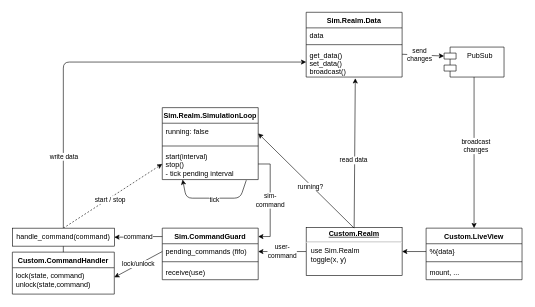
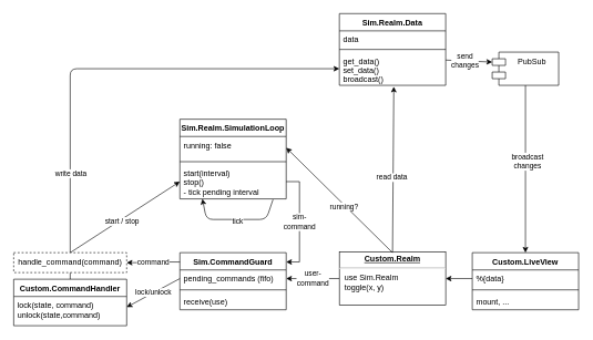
  <mxCell id="0" />
  <mxCell id="1" parent="0" />
  <mxCell id="2" value="user-&lt;br&gt;command" style="edgeStyle=orthogonalEdgeStyle;rounded=0;orthogonalLoop=1;jettySize=auto;html=1;entryX=1;entryY=0.5;entryDx=0;entryDy=0;" parent="1" source="3" target="25" edge="1"><mxGeometry relative="1" as="geometry" /></mxCell>
  <mxCell id="3" value="&lt;p style=&quot;margin: 0px ; margin-top: 4px ; text-align: center ; text-decoration: underline&quot;&gt;&lt;b&gt;Custom.Realm&lt;/b&gt;&lt;/p&gt;&lt;hr&gt;&lt;p style=&quot;margin: 0px ; margin-left: 8px&quot;&gt;use Sim.Realm&lt;/p&gt;&lt;p style=&quot;margin: 0px ; margin-left: 8px&quot;&gt;toggle(x, y)&lt;/p&gt;" style="verticalAlign=top;align=left;overflow=fill;fontSize=12;fontFamily=Helvetica;html=1;" parent="1" vertex="1"><mxGeometry x="510" y="379" width="160" height="80" as="geometry" /></mxCell>
  <mxCell id="4" style="edgeStyle=orthogonalEdgeStyle;rounded=0;orthogonalLoop=1;jettySize=auto;html=1;exitX=0.5;exitY=1;exitDx=0;exitDy=0;" parent="1" source="3" target="3" edge="1"><mxGeometry relative="1" as="geometry" /></mxCell>
  <mxCell id="5" value="" style="endArrow=classic;html=1;exitX=0.5;exitY=0;exitDx=0;exitDy=0;" parent="1" source="37" target="15" edge="1"><mxGeometry width="50" height="50" relative="1" as="geometry"><mxPoint x="105" y="350" as="sourcePoint" /><mxPoint x="370" y="400" as="targetPoint" /><Array as="points"><mxPoint x="105" y="103" /></Array></mxGeometry></mxCell>
  <mxCell id="6" value="write data" style="edgeLabel;html=1;align=center;verticalAlign=middle;resizable=0;points=[];" parent="5" vertex="1" connectable="0"><mxGeometry x="-0.07" y="-2" relative="1" as="geometry"><mxPoint x="-40" y="155" as="offset" /></mxGeometry></mxCell>
  <mxCell id="7" value="send &lt;br&gt;changes" style="endArrow=classic;html=1;exitX=1;exitY=0.24;exitDx=0;exitDy=0;exitPerimeter=0;entryX=0;entryY=0;entryDx=0;entryDy=15;entryPerimeter=0;" parent="1" source="15" target="8" edge="1"><mxGeometry x="-0.159" width="50" height="50" relative="1" as="geometry"><mxPoint x="676.96" y="93" as="sourcePoint" /><mxPoint x="746" y="93" as="targetPoint" /><Array as="points" /><mxPoint as="offset" /></mxGeometry></mxCell>
  <mxCell id="8" value="PubSub" style="shape=module;align=left;spacingLeft=20;align=center;verticalAlign=top;" parent="1" vertex="1"><mxGeometry x="740" y="78" width="100" height="50" as="geometry" /></mxCell>
  <mxCell id="9" value="" style="endArrow=classic;html=1;entryX=1;entryY=0.5;entryDx=0;entryDy=0;exitX=0;exitY=0.5;exitDx=0;exitDy=0;" parent="1" source="29" target="3" edge="1"><mxGeometry width="50" height="50" relative="1" as="geometry"><mxPoint x="410" y="420" as="sourcePoint" /><mxPoint x="460" y="370" as="targetPoint" /></mxGeometry></mxCell>
  <mxCell id="10" value="" style="endArrow=classic;html=1;exitX=0.5;exitY=1;exitDx=0;exitDy=0;entryX=0.5;entryY=0;entryDx=0;entryDy=0;" parent="1" source="8" target="28" edge="1"><mxGeometry width="50" height="50" relative="1" as="geometry"><mxPoint x="450" y="420" as="sourcePoint" /><mxPoint x="500" y="370" as="targetPoint" /></mxGeometry></mxCell>
  <mxCell id="11" value="broadcast&lt;br&gt;changes" style="edgeLabel;html=1;align=center;verticalAlign=middle;resizable=0;points=[];" vertex="1" connectable="0" parent="10"><mxGeometry x="-0.095" y="2" relative="1" as="geometry"><mxPoint as="offset" /></mxGeometry></mxCell>
  <mxCell id="12" value="Sim.Realm.Data" style="swimlane;fontStyle=1;align=center;verticalAlign=top;childLayout=stackLayout;horizontal=1;startSize=26;horizontalStack=0;resizeParent=1;resizeParentMax=0;resizeLast=0;collapsible=1;marginBottom=0;" parent="1" vertex="1"><mxGeometry x="510" y="20" width="160" height="108" as="geometry" /></mxCell>
  <mxCell id="13" value="data" style="text;strokeColor=none;fillColor=none;align=left;verticalAlign=top;spacingLeft=4;spacingRight=4;overflow=hidden;rotatable=0;points=[[0,0.5],[1,0.5]];portConstraint=eastwest;" parent="12" vertex="1"><mxGeometry y="26" width="160" height="24" as="geometry" /></mxCell>
  <mxCell id="14" value="" style="line;strokeWidth=1;fillColor=none;align=left;verticalAlign=middle;spacingTop=-1;spacingLeft=3;spacingRight=3;rotatable=0;labelPosition=right;points=[];portConstraint=eastwest;" parent="12" vertex="1"><mxGeometry y="50" width="160" height="8" as="geometry" /></mxCell>
  <mxCell id="15" value="get_data()&#10;set_data()&#10;broadcast()" style="text;strokeColor=none;fillColor=none;align=left;verticalAlign=top;spacingLeft=4;spacingRight=4;overflow=hidden;rotatable=0;points=[[0,0.5],[1,0.5]];portConstraint=eastwest;" parent="12" vertex="1"><mxGeometry y="58" width="160" height="50" as="geometry" /></mxCell>
  <mxCell id="16" value="Sim.Realm.SimulationLoop" style="swimlane;fontStyle=1;align=center;verticalAlign=top;childLayout=stackLayout;horizontal=1;startSize=26;horizontalStack=0;resizeParent=1;resizeParentMax=0;resizeLast=0;collapsible=1;marginBottom=0;" parent="1" vertex="1"><mxGeometry x="270" y="179" width="160" height="120" as="geometry" /></mxCell>
  <mxCell id="17" value="running: false" style="text;strokeColor=none;fillColor=none;align=left;verticalAlign=top;spacingLeft=4;spacingRight=4;overflow=hidden;rotatable=0;points=[[0,0.5],[1,0.5]];portConstraint=eastwest;" parent="16" vertex="1"><mxGeometry y="26" width="160" height="34" as="geometry" /></mxCell>
  <mxCell id="18" value="" style="line;strokeWidth=1;fillColor=none;align=left;verticalAlign=middle;spacingTop=-1;spacingLeft=3;spacingRight=3;rotatable=0;labelPosition=right;points=[];portConstraint=eastwest;" parent="16" vertex="1"><mxGeometry y="60" width="160" height="8" as="geometry" /></mxCell>
  <mxCell id="19" value="start(interval)&#10;stop()&#10;- tick pending interval" style="text;strokeColor=none;fillColor=none;align=left;verticalAlign=top;spacingLeft=4;spacingRight=4;overflow=hidden;rotatable=0;points=[[0,0.5],[1,0.5]];portConstraint=eastwest;" parent="16" vertex="1"><mxGeometry y="68" width="160" height="52" as="geometry" /></mxCell>
  <mxCell id="20" value="" style="endArrow=classic;html=1;entryX=0.212;entryY=1;entryDx=0;entryDy=0;entryPerimeter=0;exitX=0.876;exitY=1.019;exitDx=0;exitDy=0;exitPerimeter=0;" parent="16" source="19" target="19" edge="1"><mxGeometry width="50" height="50" relative="1" as="geometry"><mxPoint x="170" y="130" as="sourcePoint" /><mxPoint x="140" y="170" as="targetPoint" /><Array as="points"><mxPoint x="130" y="151" /><mxPoint x="40" y="151" /></Array></mxGeometry></mxCell>
  <mxCell id="21" value="tick" style="edgeLabel;html=1;align=center;verticalAlign=middle;resizable=0;points=[];" parent="20" vertex="1" connectable="0"><mxGeometry x="-0.021" y="1" relative="1" as="geometry"><mxPoint y="1" as="offset" /></mxGeometry></mxCell>
  <mxCell id="22" value="Custom.CommandHandler" style="swimlane;fontStyle=1;align=center;verticalAlign=top;childLayout=stackLayout;horizontal=1;startSize=26;horizontalStack=0;resizeParent=1;resizeParentMax=0;resizeLast=0;collapsible=1;marginBottom=0;" parent="1" vertex="1"><mxGeometry x="20" y="420" width="170" height="70" as="geometry" /></mxCell>
  <mxCell id="23" value="lock(state, command)&#10;unlock(state,command)&#10;" style="text;strokeColor=none;fillColor=none;align=left;verticalAlign=top;spacingLeft=4;spacingRight=4;overflow=hidden;rotatable=0;points=[[0,0.5],[1,0.5]];portConstraint=eastwest;" parent="22" vertex="1"><mxGeometry y="26" width="170" height="44" as="geometry" /></mxCell>
  <mxCell id="24" value="Sim.CommandGuard" style="swimlane;fontStyle=1;align=center;verticalAlign=top;childLayout=stackLayout;horizontal=1;startSize=26;horizontalStack=0;resizeParent=1;resizeParentMax=0;resizeLast=0;collapsible=1;marginBottom=0;" parent="1" vertex="1"><mxGeometry x="270" y="380" width="160" height="86" as="geometry" /></mxCell>
  <mxCell id="25" value="pending_commands (fifo)" style="text;strokeColor=none;fillColor=none;align=left;verticalAlign=top;spacingLeft=4;spacingRight=4;overflow=hidden;rotatable=0;points=[[0,0.5],[1,0.5]];portConstraint=eastwest;" parent="24" vertex="1"><mxGeometry y="26" width="160" height="26" as="geometry" /></mxCell>
  <mxCell id="26" value="" style="line;strokeWidth=1;fillColor=none;align=left;verticalAlign=middle;spacingTop=-1;spacingLeft=3;spacingRight=3;rotatable=0;labelPosition=right;points=[];portConstraint=eastwest;" parent="24" vertex="1"><mxGeometry y="52" width="160" height="8" as="geometry" /></mxCell>
  <mxCell id="27" value="receive(use)" style="text;strokeColor=none;fillColor=none;align=left;verticalAlign=top;spacingLeft=4;spacingRight=4;overflow=hidden;rotatable=0;points=[[0,0.5],[1,0.5]];portConstraint=eastwest;" parent="24" vertex="1"><mxGeometry y="60" width="160" height="26" as="geometry" /></mxCell>
  <mxCell id="28" value="Custom.LiveView" style="swimlane;fontStyle=1;align=center;verticalAlign=top;childLayout=stackLayout;horizontal=1;startSize=26;horizontalStack=0;resizeParent=1;resizeParentMax=0;resizeLast=0;collapsible=1;marginBottom=0;" parent="1" vertex="1"><mxGeometry x="710" y="380" width="160" height="86" as="geometry" /></mxCell>
  <mxCell id="29" value="%{data}" style="text;strokeColor=none;fillColor=none;align=left;verticalAlign=top;spacingLeft=4;spacingRight=4;overflow=hidden;rotatable=0;points=[[0,0.5],[1,0.5]];portConstraint=eastwest;" parent="28" vertex="1"><mxGeometry y="26" width="160" height="26" as="geometry" /></mxCell>
  <mxCell id="30" value="" style="line;strokeWidth=1;fillColor=none;align=left;verticalAlign=middle;spacingTop=-1;spacingLeft=3;spacingRight=3;rotatable=0;labelPosition=right;points=[];portConstraint=eastwest;" parent="28" vertex="1"><mxGeometry y="52" width="160" height="8" as="geometry" /></mxCell>
  <mxCell id="31" value="mount, ..." style="text;strokeColor=none;fillColor=none;align=left;verticalAlign=top;spacingLeft=4;spacingRight=4;overflow=hidden;rotatable=0;points=[[0,0.5],[1,0.5]];portConstraint=eastwest;" parent="28" vertex="1"><mxGeometry y="60" width="160" height="26" as="geometry" /></mxCell>
  <mxCell id="32" value="command" style="edgeStyle=orthogonalEdgeStyle;rounded=0;orthogonalLoop=1;jettySize=auto;html=1;entryX=1;entryY=0.5;entryDx=0;entryDy=0;exitX=0;exitY=0.163;exitDx=0;exitDy=0;exitPerimeter=0;" edge="1" parent="1" source="24" target="37"><mxGeometry relative="1" as="geometry"><mxPoint x="270" y="432" as="sourcePoint" /><mxPoint x="440" y="429" as="targetPoint" /></mxGeometry></mxCell>
  <mxCell id="33" value="sim-&lt;br&gt;command" style="edgeStyle=orthogonalEdgeStyle;rounded=0;orthogonalLoop=1;jettySize=auto;html=1;entryX=1;entryY=0.163;entryDx=0;entryDy=0;exitX=1;exitY=0.5;exitDx=0;exitDy=0;entryPerimeter=0;" edge="1" parent="1" source="19" target="24"><mxGeometry relative="1" as="geometry"><mxPoint x="520" y="429" as="sourcePoint" /><mxPoint x="440" y="429" as="targetPoint" /></mxGeometry></mxCell>
- <mxCell id="34" value="" style="endArrow=classic;html=1;entryX=0;entryY=0.5;entryDx=0;entryDy=0;exitX=0.5;exitY=0;exitDx=0;exitDy=0;dashed=1;" edge="1" parent="1" source="37" target="19"><mxGeometry width="50" height="50" relative="1" as="geometry"><mxPoint x="170" y="360" as="sourcePoint" /><mxPoint x="115" y="280" as="targetPoint" /></mxGeometry></mxCell>
+ <mxCell id="34" value="" style="endArrow=classic;html=1;entryX=0;entryY=0.5;entryDx=0;entryDy=0;exitX=0.5;exitY=0;exitDx=0;exitDy=0;" edge="1" parent="1" source="37" target="19"><mxGeometry width="50" height="50" relative="1" as="geometry"><mxPoint x="170" y="360" as="sourcePoint" /><mxPoint x="115" y="280" as="targetPoint" /></mxGeometry></mxCell>
  <mxCell id="35" value="start / stop" style="edgeLabel;html=1;align=center;verticalAlign=middle;resizable=0;points=[];" vertex="1" connectable="0" parent="34"><mxGeometry x="-0.07" y="-2" relative="1" as="geometry"><mxPoint as="offset" /></mxGeometry></mxCell>
  <mxCell id="36" style="edgeStyle=orthogonalEdgeStyle;rounded=0;orthogonalLoop=1;jettySize=auto;html=1;exitX=0.5;exitY=1;exitDx=0;exitDy=0;entryX=0.5;entryY=0;entryDx=0;entryDy=0;endArrow=none;endFill=0;" edge="1" parent="1" source="37" target="22"><mxGeometry relative="1" as="geometry" /></mxCell>
- <mxCell id="37" value="handle_command(command)" style="rounded=0;whiteSpace=wrap;html=1;" vertex="1" parent="1"><mxGeometry x="20" y="380" width="170" height="30" as="geometry" /></mxCell>
+ <mxCell id="37" value="handle_command(command)" style="rounded=0;whiteSpace=wrap;html=1;dashed=1;" vertex="1" parent="1"><mxGeometry x="20" y="380" width="170" height="30" as="geometry" /></mxCell>
  <mxCell id="38" value="lock/unlock" style="endArrow=classic;html=1;entryX=1;entryY=0.364;entryDx=0;entryDy=0;exitX=0;exitY=0.5;exitDx=0;exitDy=0;entryPerimeter=0;" edge="1" parent="1" source="25" target="23"><mxGeometry width="50" height="50" relative="1" as="geometry"><mxPoint x="720" y="429" as="sourcePoint" /><mxPoint x="680" y="429" as="targetPoint" /></mxGeometry></mxCell>
  <mxCell id="39" value="" style="endArrow=classic;html=1;exitX=0.5;exitY=0;exitDx=0;exitDy=0;entryX=0.512;entryY=1.04;entryDx=0;entryDy=0;entryPerimeter=0;" edge="1" parent="1" source="3" target="15"><mxGeometry width="50" height="50" relative="1" as="geometry"><mxPoint x="800" y="138" as="sourcePoint" /><mxPoint x="800" y="390" as="targetPoint" /></mxGeometry></mxCell>
  <mxCell id="40" value="read data" style="edgeLabel;html=1;align=center;verticalAlign=middle;resizable=0;points=[];" vertex="1" connectable="0" parent="39"><mxGeometry x="-0.099" y="2" relative="1" as="geometry"><mxPoint as="offset" /></mxGeometry></mxCell>
  <mxCell id="41" value="" style="endArrow=classic;html=1;entryX=1;entryY=0.5;entryDx=0;entryDy=0;" edge="1" parent="1" target="17"><mxGeometry width="50" height="50" relative="1" as="geometry"><mxPoint x="590" y="380" as="sourcePoint" /><mxPoint x="601.92" y="140" as="targetPoint" /></mxGeometry></mxCell>
  <mxCell id="42" value="running?" style="edgeLabel;html=1;align=center;verticalAlign=middle;resizable=0;points=[];" vertex="1" connectable="0" parent="41"><mxGeometry x="-0.099" y="2" relative="1" as="geometry"><mxPoint as="offset" /></mxGeometry></mxCell>
